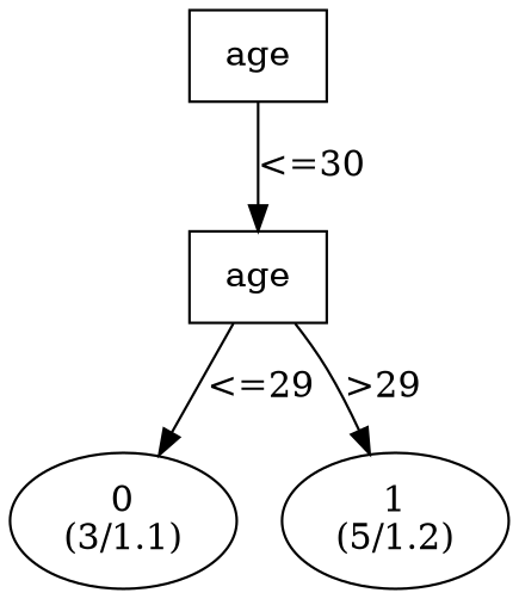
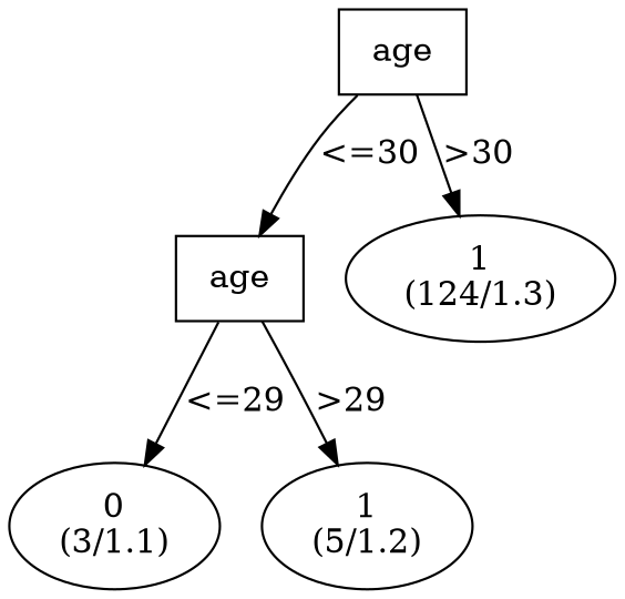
  digraph {
    node [shape=ellipse]
    n1 [label="age\n" shape=box]
    n2 [label="age\n" shape=box]
+   n3 [label="1\n(124/1.3)"]
    n4 [label="0\n(3/1.1)"]
    n5 [label="1\n(5/1.2)"]
    n1 -> n2 [label="<=30"]
+   n1 -> n3 [label=">30"]
    n2 -> n4 [label="<=29"]
    n2 -> n5 [label=">29"]
  }
